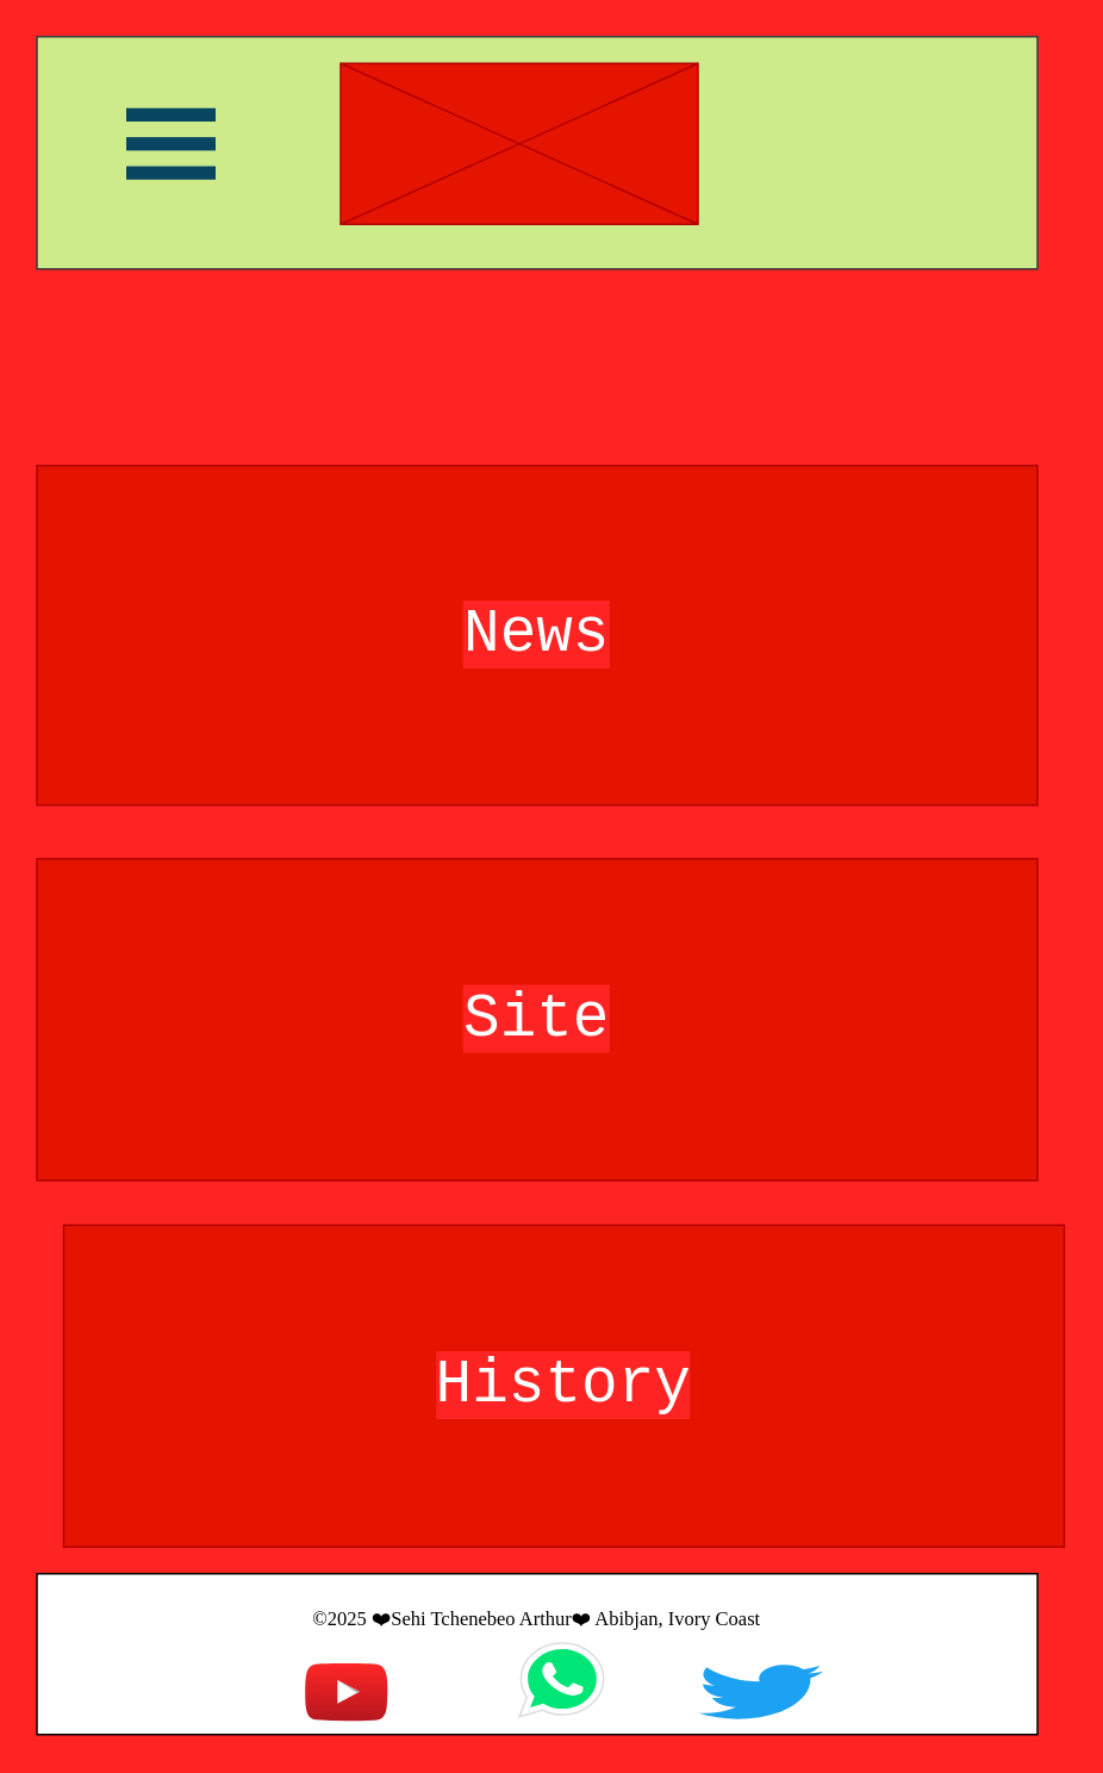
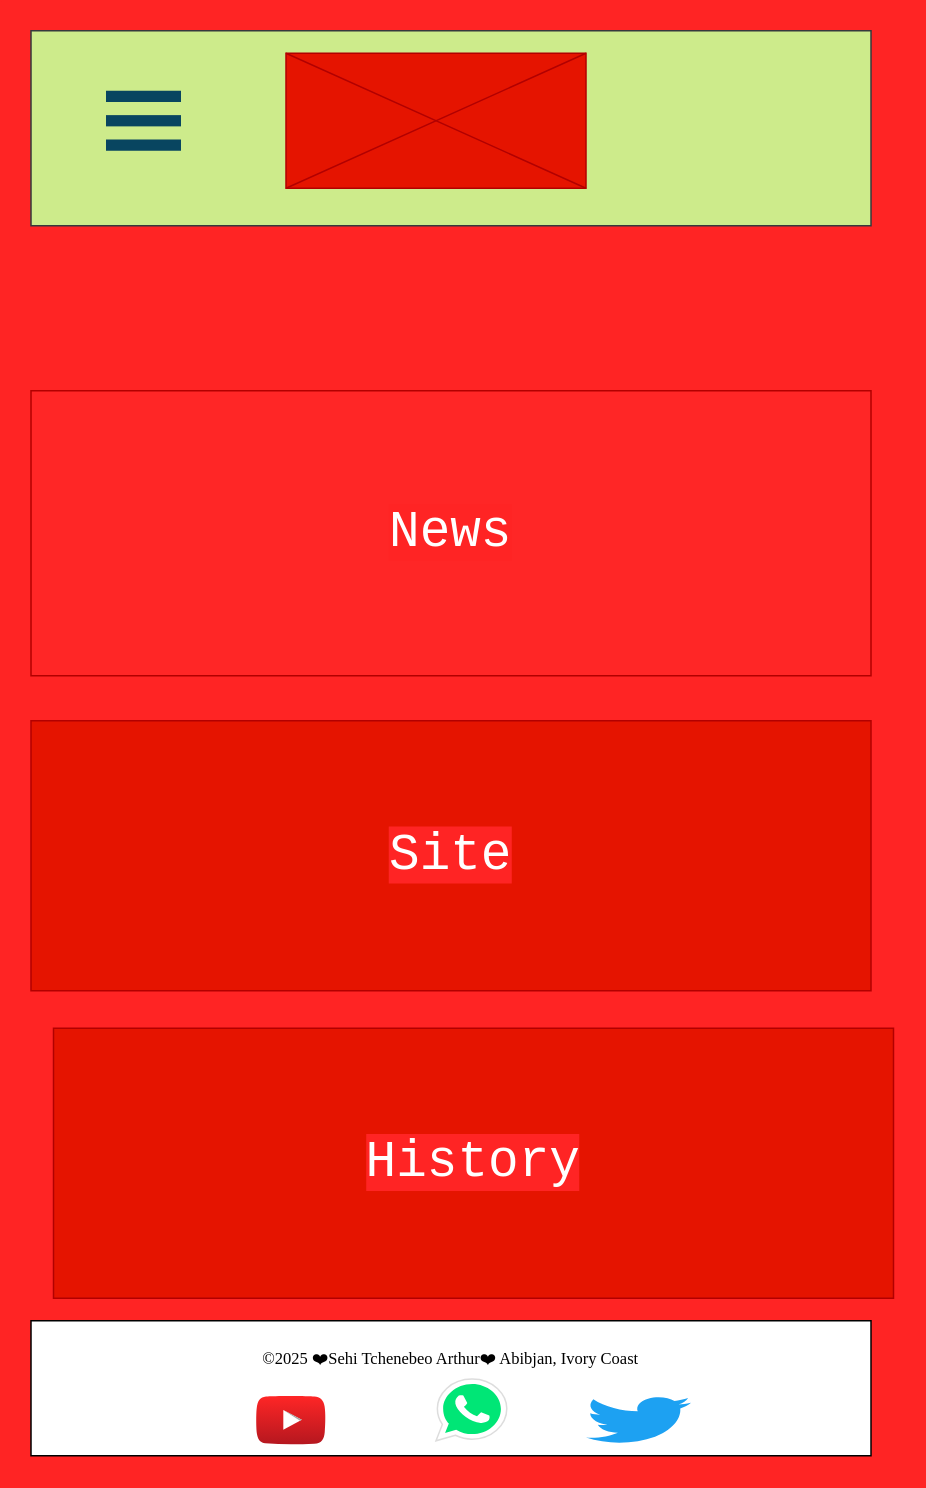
  <mxCell id="0" />
  <mxCell id="1" parent="0" />
  <mxCell id="2" value="" style="edgeStyle=orthogonalEdgeStyle;rounded=0;orthogonalLoop=1;jettySize=auto;html=1;" edge="1" parent="1" source="9"><mxGeometry relative="1" as="geometry"><mxPoint x="259" y="135" as="sourcePoint" /><mxPoint x="259" y="135" as="targetPoint" /></mxGeometry></mxCell>
  <mxCell id="3" value="" style="shape=line;strokeColor=#bbbbbb;strokeWidth=1;opacity=20;resizeWidth=1;" vertex="1" parent="1"><mxGeometry x="80" y="397" width="358" height="8" as="geometry"><mxPoint y="467" as="offset" /></mxGeometry></mxCell>
  <mxCell id="4" value="&lt;h2&gt;&lt;font face=&quot;Courier New&quot;&gt;Logo&lt;/font&gt;&lt;/h2&gt;&lt;div&gt;&lt;font face=&quot;Courier New&quot;&gt;&lt;br&gt;&lt;/font&gt;&lt;/div&gt;" style="text;html=1;align=center;verticalAlign=middle;resizable=0;points=[];autosize=1;strokeColor=none;fillColor=none;" vertex="1" parent="1"><mxGeometry x="224" y="40" width="70" height="80" as="geometry" /></mxCell>
  <mxCell id="5" value="" style="edgeStyle=orthogonalEdgeStyle;rounded=0;orthogonalLoop=1;jettySize=auto;html=1;" edge="1" parent="1" target="9"><mxGeometry relative="1" as="geometry"><mxPoint x="259" y="135" as="sourcePoint" /><mxPoint x="259" y="135" as="targetPoint" /></mxGeometry></mxCell>
- <mxCell id="6" value="&lt;font style=&quot;font-size: 34px; background-color: rgb(255, 36, 36);&quot; face=&quot;Courier New&quot;&gt;News&lt;/font&gt;" style="rounded=0;whiteSpace=wrap;html=1;fillColor=#e51400;fontColor=#ffffff;strokeColor=#B20000;" vertex="1" parent="1"><mxGeometry x="20" y="260" width="560" height="190" as="geometry" /></mxCell>
+ <mxCell id="6" value="&lt;font style=&quot;font-size: 34px; background-color: rgb(255, 36, 36);&quot; face=&quot;Courier New&quot;&gt;News&lt;/font&gt;" style="rounded=0;whiteSpace=wrap;html=1;fillColor=#ff2626;fontColor=#ffffff;strokeColor=#B20000;" vertex="1" parent="1"><mxGeometry x="20" y="260" width="560" height="190" as="geometry" /></mxCell>
  <mxCell id="7" value="&lt;font face=&quot;Courier New&quot;&gt;&lt;span style=&quot;font-size: 34px; background-color: rgb(255, 36, 36);&quot;&gt;Site&lt;/span&gt;&lt;/font&gt;" style="rounded=0;whiteSpace=wrap;html=1;fillColor=#e51400;fontColor=#ffffff;strokeColor=#B20000;" vertex="1" parent="1"><mxGeometry x="20" y="480" width="560" height="180" as="geometry" /></mxCell>
  <mxCell id="8" value="" style="rounded=0;whiteSpace=wrap;html=1;fillColor=#cdeb8b;strokeColor=#36393d;" vertex="1" parent="1"><mxGeometry x="20" y="20" width="560" height="130" as="geometry" /></mxCell>
  <mxCell id="9" value="" style="verticalLabelPosition=bottom;shadow=0;dashed=0;align=center;html=1;verticalAlign=top;strokeWidth=1;shape=mxgraph.mockup.graphics.simpleIcon;strokeColor=#B20000;fillColor=#e51400;fontColor=#ffffff;" vertex="1" parent="1"><mxGeometry x="190" y="35" width="200" height="90" as="geometry" /></mxCell>
  <mxCell id="10" value="" style="dashed=0;shape=mxgraph.gmdl.preferences;strokeColor=none;fillColor=#084560;" vertex="1" parent="1"><mxGeometry x="70" y="60" width="50" height="40" as="geometry"><mxPoint x="16" y="20" as="offset" /></mxGeometry></mxCell>
  <mxCell id="11" value="&lt;font face=&quot;Courier New&quot;&gt;&lt;span style=&quot;font-size: 34px; background-color: rgb(255, 36, 36);&quot;&gt;History&lt;/span&gt;&lt;/font&gt;" style="rounded=0;whiteSpace=wrap;html=1;fillColor=#e51400;fontColor=#ffffff;strokeColor=#B20000;" vertex="1" parent="1"><mxGeometry x="35" y="685" width="560" height="180" as="geometry" /></mxCell>
  <mxCell id="12" value="&lt;h2&gt;&lt;span style=&quot;font-weight: normal; background-color: light-dark(#ffffff, var(--ge-dark-color, #121212));&quot;&gt;&lt;font style=&quot;font-size: 11px;&quot; face=&quot;Lucida Console&quot;&gt;©2025 ❤️Sehi Tchenebeo Arthur❤️ Abibjan, Ivory Coast&lt;/font&gt;&lt;/span&gt;&lt;/h2&gt;&lt;div&gt;&lt;font style=&quot;font-size: 11px; background-color: light-dark(#ffffff, var(--ge-dark-color, #121212));&quot; face=&quot;Lucida Console&quot;&gt;&lt;br&gt;&lt;/font&gt;&lt;/div&gt;&lt;div&gt;&lt;font style=&quot;font-size: 11px; background-color: light-dark(#ffffff, var(--ge-dark-color, #121212));&quot; face=&quot;Lucida Console&quot;&gt;&lt;br&gt;&lt;/font&gt;&lt;/div&gt;&lt;div&gt;&lt;br&gt;&lt;/div&gt;" style="rounded=0;whiteSpace=wrap;html=1;" vertex="1" parent="1"><mxGeometry x="20" y="880" width="560" height="90" as="geometry" /></mxCell>
  <mxCell id="13" value="" style="dashed=0;outlineConnect=0;html=1;align=center;labelPosition=center;verticalLabelPosition=bottom;verticalAlign=top;shape=mxgraph.weblogos.youtube_2;fillColor=#FF2626;gradientColor=#B5171F" vertex="1" parent="1"><mxGeometry x="170" y="930" width="46.4" height="32.6" as="geometry" /></mxCell>
  <mxCell id="14" value="" style="dashed=0;outlineConnect=0;html=1;align=center;labelPosition=center;verticalLabelPosition=bottom;verticalAlign=top;shape=mxgraph.weblogos.whatsapp;fillColor=#00E676;strokeColor=#dddddd" vertex="1" parent="1"><mxGeometry x="290" y="918.9" width="47.2" height="41.1" as="geometry" /></mxCell>
  <mxCell id="15" value="" style="dashed=0;outlineConnect=0;html=1;align=center;labelPosition=center;verticalLabelPosition=bottom;verticalAlign=top;shape=mxgraph.weblogos.twitter;fillColor=#1DA1F2;strokeColor=none" vertex="1" parent="1"><mxGeometry x="390" y="930" width="70" height="32.6" as="geometry" /></mxCell>
